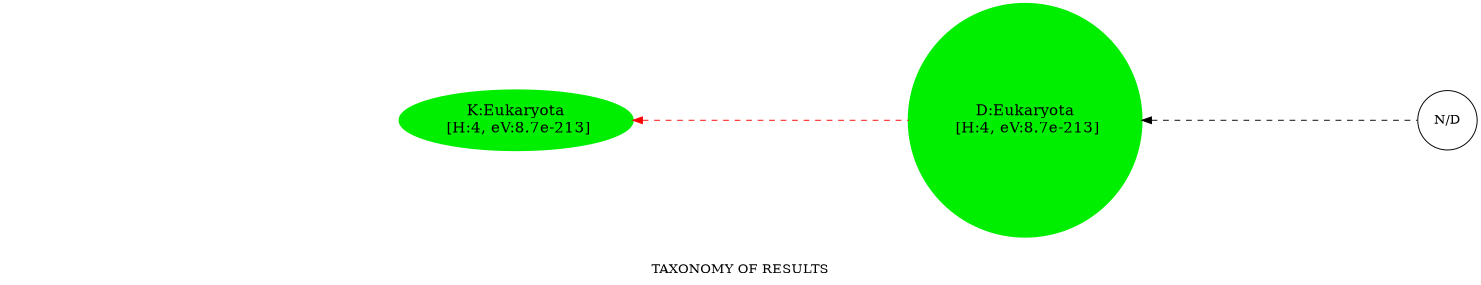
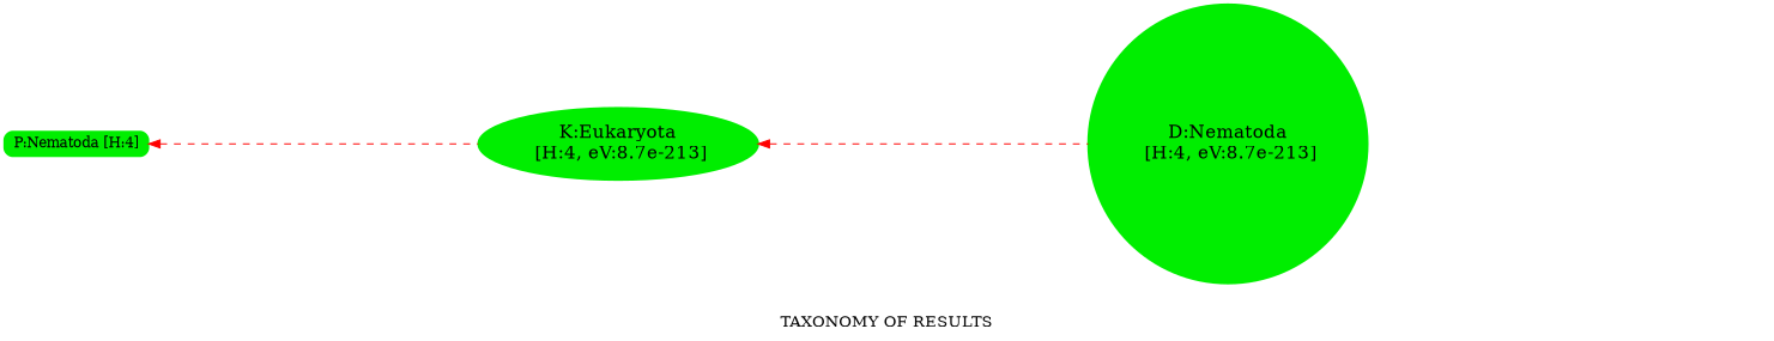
  digraph {
    label="TAXONOMY OF RESULTS"
    rankdir=LR
    ranksep=4
    root="N/D"
    node [shape=circle color="#00ee00" fillcolor="#00ee00" fontsize=16 style="rounded,filled,bold"]
    edge [color="#ff0000" dir=back style=dashed]
-   "N/D" [height=0.1 width=0.1 color="" fillcolor="" fontsize="" style=""]
+   n2 [fontsize=12 height=0.01 label="P:Nematoda [H:4]" shape=box width=0.01]
    n3 [height=0.01 label="K:Eukaryota\n [H:4, eV:8.7e-213]" shape=ellipse width=0.01]
-   n4 [height=0.01 label="D:Eukaryota\n [H:4, eV:8.7e-213]" width=0.01]
+   n4 [height=0.01 label="D:Nematoda\n [H:4, eV:8.7e-213]" width=0.01]
+   n2 -> n3
    n3 -> n4
-   n4 -> "N/D" [color=""]
  }
